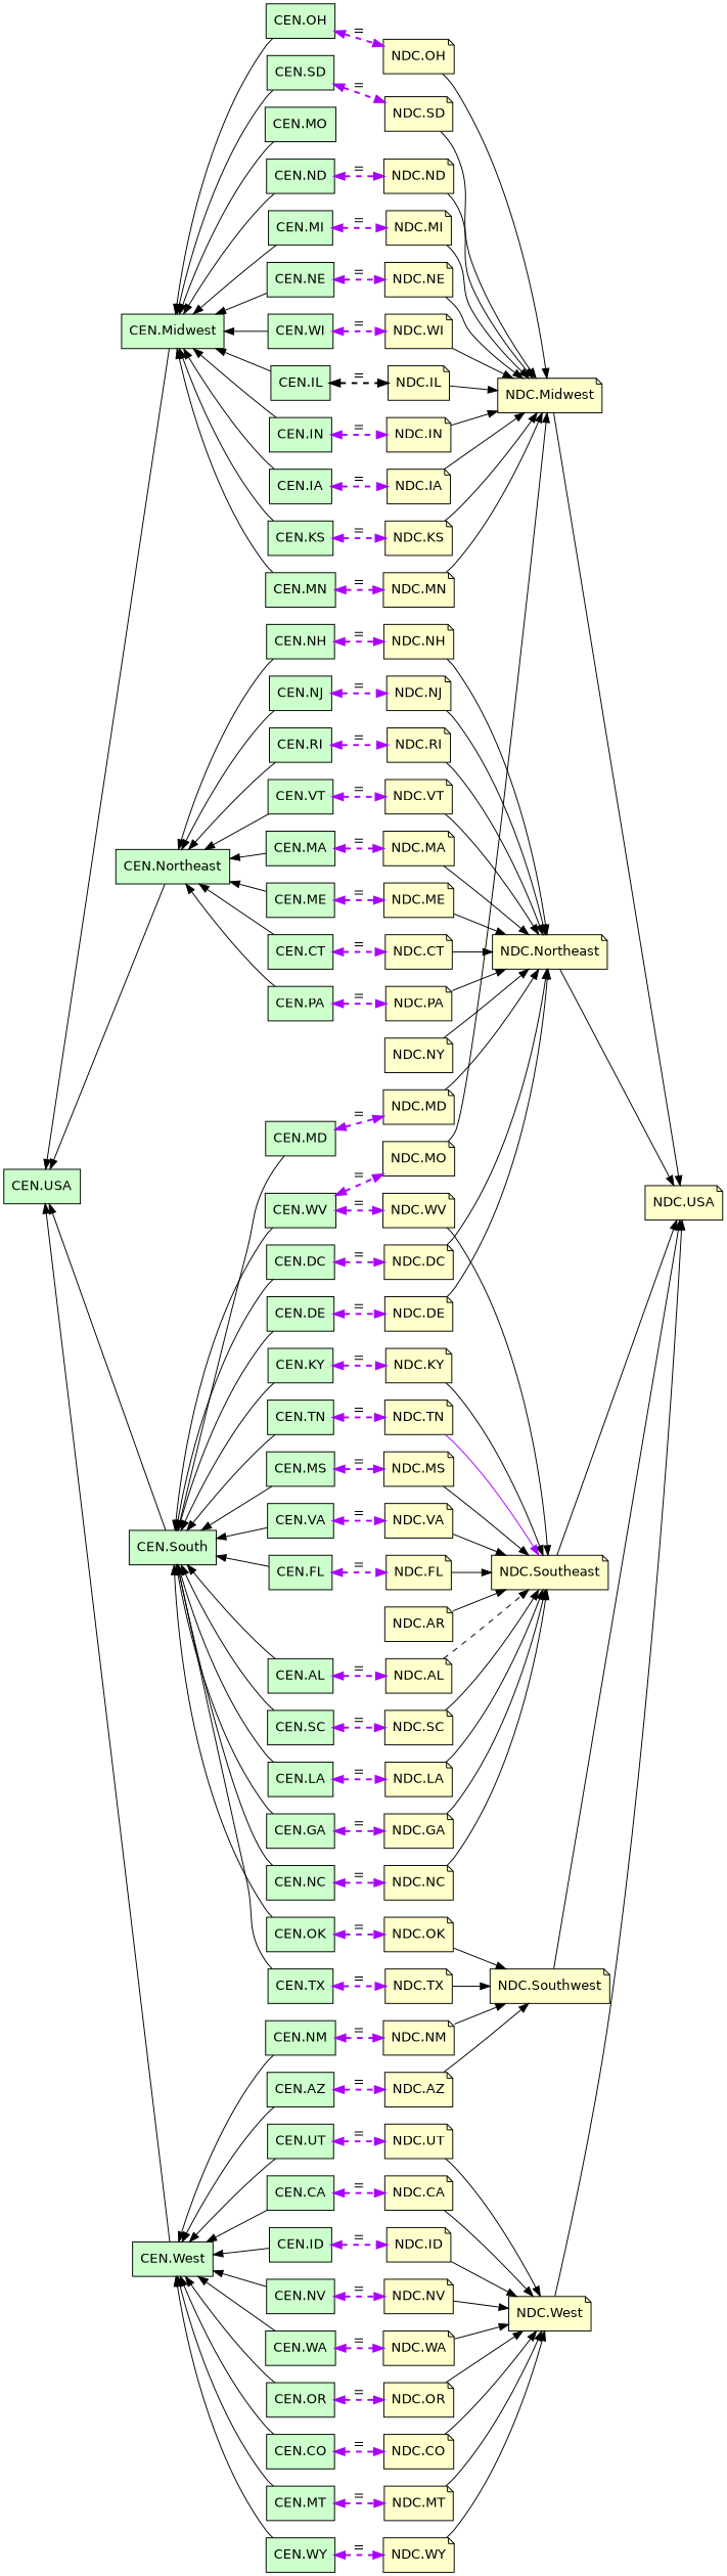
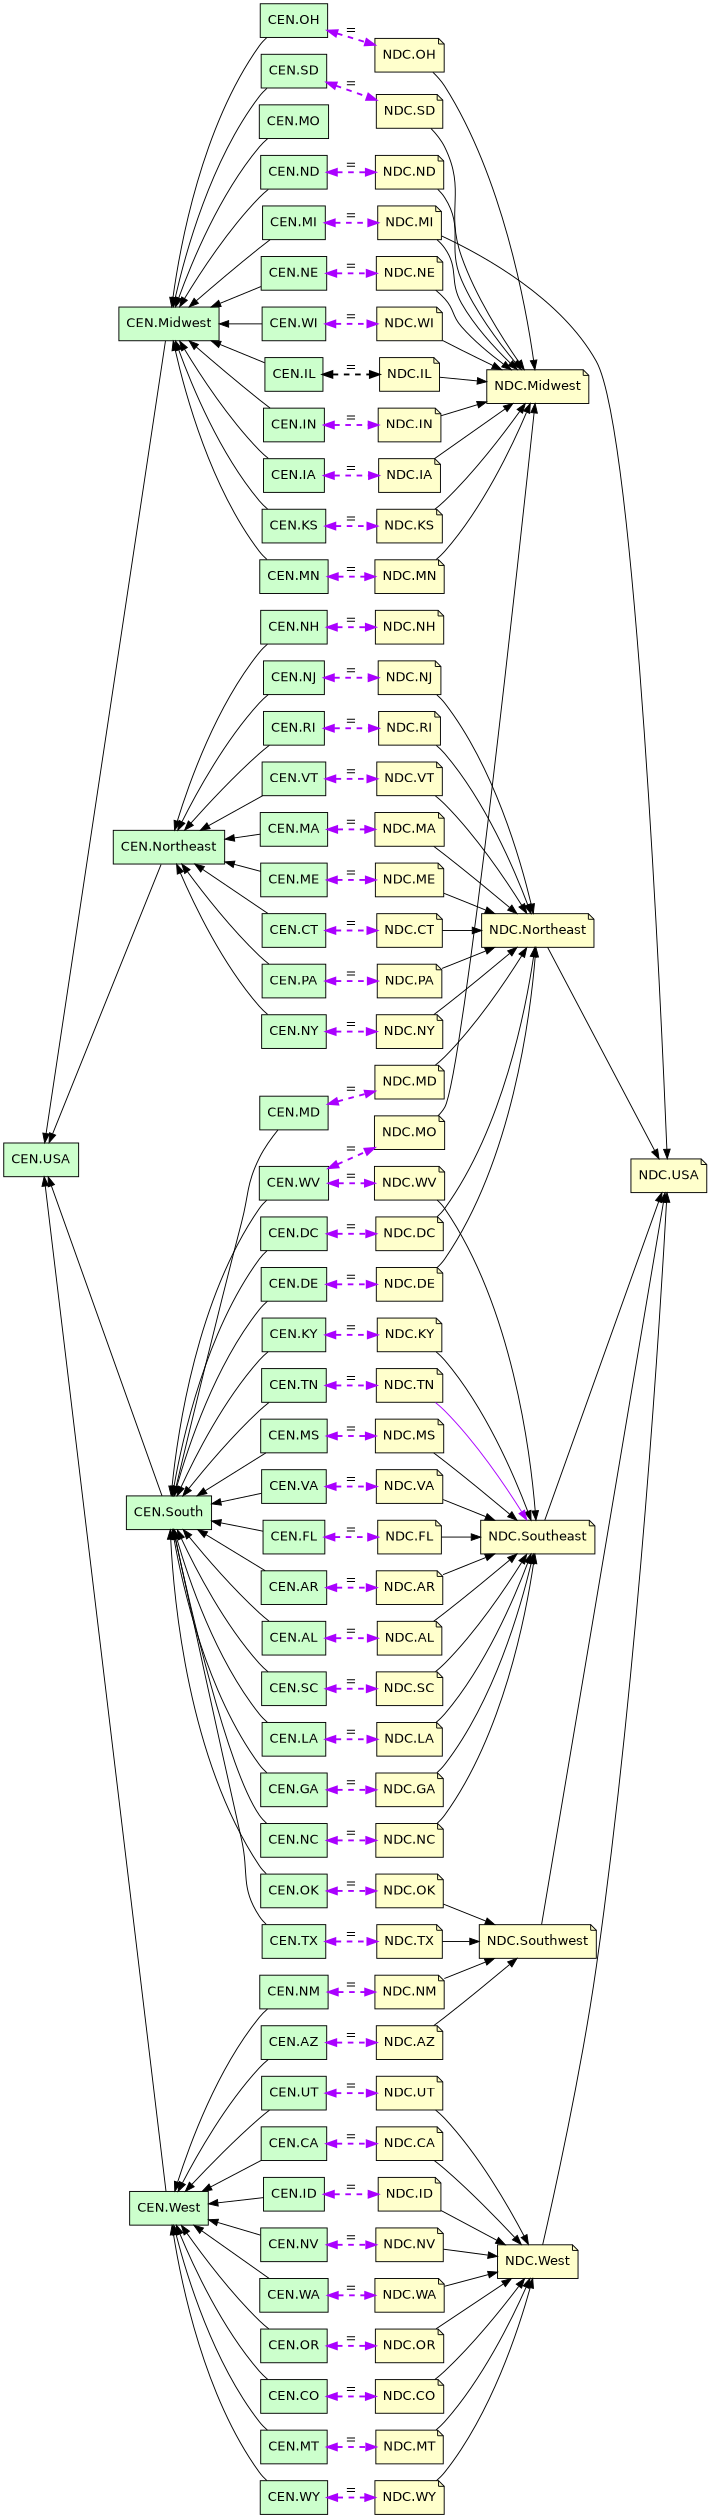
  digraph {
    rankdir=LR
    node [fillcolor="#FFFFCC" fontname=helvetica shape=note style=filled]
    edge [color="#000000" constraint=true dir=forward penwidth=1 style=solid]
    "CEN.IL" [fillcolor="#CCFFCC" shape=box]
    "NDC.IL"
    "NDC.Midwest"
    "CEN.IN" [fillcolor="#CCFFCC" shape=box]
    "NDC.IN"
    "CEN.RI" [fillcolor="#CCFFCC" shape=box]
    "NDC.RI"
    "NDC.Northeast"
    "CEN.IA" [fillcolor="#CCFFCC" shape=box]
    "NDC.IA"
    "CEN.WV" [fillcolor="#CCFFCC" shape=box]
    "NDC.WV"
    "NDC.MO"
    "NDC.Southeast"
    "CEN.KS" [fillcolor="#CCFFCC" shape=box]
    "NDC.KS"
    "CEN.KY" [fillcolor="#CCFFCC" shape=box]
    "NDC.KY"
    "CEN.TX" [fillcolor="#CCFFCC" shape=box]
    "NDC.TX"
    "NDC.Southwest"
    "CEN.Northeast" [fillcolor="#CCFFCC" shape=box]
    "CEN.VT" [fillcolor="#CCFFCC" shape=box]
    "CEN.MA" [fillcolor="#CCFFCC" shape=box]
    "CEN.ME" [fillcolor="#CCFFCC" shape=box]
    "CEN.CT" [fillcolor="#CCFFCC" shape=box]
    "CEN.PA" [fillcolor="#CCFFCC" shape=box]
+   "CEN.NY" [fillcolor="#CCFFCC" shape=box]
    "CEN.NH" [fillcolor="#CCFFCC" shape=box]
    "CEN.NJ" [fillcolor="#CCFFCC" shape=box]
    "NDC.VT"
    "NDC.MA"
    "NDC.ME"
    "NDC.CT"
    "NDC.PA"
    "NDC.NY"
    "NDC.NH"
    "NDC.NJ"
    "CEN.South" [fillcolor="#CCFFCC" shape=box]
    "CEN.TN" [fillcolor="#CCFFCC" shape=box]
    "CEN.MS" [fillcolor="#CCFFCC" shape=box]
    "CEN.MD" [fillcolor="#CCFFCC" shape=box]
    "CEN.DC" [fillcolor="#CCFFCC" shape=box]
    "CEN.DE" [fillcolor="#CCFFCC" shape=box]
    "CEN.VA" [fillcolor="#CCFFCC" shape=box]
    "CEN.FL" [fillcolor="#CCFFCC" shape=box]
+   "CEN.AR" [fillcolor="#CCFFCC" shape=box]
    "CEN.AL" [fillcolor="#CCFFCC" shape=box]
    "CEN.OK" [fillcolor="#CCFFCC" shape=box]
    "CEN.SC" [fillcolor="#CCFFCC" shape=box]
    "CEN.LA" [fillcolor="#CCFFCC" shape=box]
    "CEN.GA" [fillcolor="#CCFFCC" shape=box]
    "CEN.NC" [fillcolor="#CCFFCC" shape=box]
    "NDC.TN"
    "NDC.MS"
    "NDC.MD"
    "NDC.DC"
    "NDC.DE"
    "NDC.VA"
    "NDC.FL"
    "NDC.AR"
    "NDC.AL"
    "NDC.OK"
    "NDC.SC"
    "NDC.LA"
    "NDC.GA"
    "NDC.NC"
    "CEN.ID" [fillcolor="#CCFFCC" shape=box]
    "NDC.ID"
    "NDC.West"
    "CEN.WY" [fillcolor="#CCFFCC" shape=box]
    "NDC.WY"
    "CEN.MT" [fillcolor="#CCFFCC" shape=box]
    "NDC.MT"
    "CEN.USA" [fillcolor="#CCFFCC" shape=box]
    "CEN.Midwest" [fillcolor="#CCFFCC" shape=box]
    "CEN.West" [fillcolor="#CCFFCC" shape=box]
    "CEN.MI" [fillcolor="#CCFFCC" shape=box]
    "CEN.MN" [fillcolor="#CCFFCC" shape=box]
    "CEN.OH" [fillcolor="#CCFFCC" shape=box]
    "CEN.SD" [fillcolor="#CCFFCC" shape=box]
    "CEN.MO" [fillcolor="#CCFFCC" shape=box]
    "CEN.ND" [fillcolor="#CCFFCC" shape=box]
    "CEN.NE" [fillcolor="#CCFFCC" shape=box]
    "CEN.WI" [fillcolor="#CCFFCC" shape=box]
    "CEN.OR" [fillcolor="#CCFFCC" shape=box]
    "CEN.AZ" [fillcolor="#CCFFCC" shape=box]
    "CEN.CO" [fillcolor="#CCFFCC" shape=box]
    "CEN.CA" [fillcolor="#CCFFCC" shape=box]
    "CEN.UT" [fillcolor="#CCFFCC" shape=box]
    "CEN.NV" [fillcolor="#CCFFCC" shape=box]
    "CEN.NM" [fillcolor="#CCFFCC" shape=box]
    "CEN.WA" [fillcolor="#CCFFCC" shape=box]
    "NDC.MI"
    "NDC.MN"
    "NDC.OR"
    "NDC.OH"
    "NDC.AZ"
    "NDC.CO"
    "NDC.CA"
    "NDC.SD"
    "NDC.ND"
    "NDC.NE"
    "NDC.WI"
    "NDC.UT"
    "NDC.NV"
    "NDC.NM"
    "NDC.WA"
    "NDC.USA"
    "CEN.IL" -> "NDC.IL" [dir=both label="=" penwidth=2 style=dashed]
    "NDC.IL" -> "NDC.Midwest"
-   "NDC.Midwest" -> "NDC.USA"
+   "NDC.MI" -> "NDC.USA"
    "CEN.IN" -> "NDC.IN" [color="#AA00FF" dir=both label="=" penwidth=2 style=dashed]
    "NDC.IN" -> "NDC.Midwest"
    "CEN.RI" -> "NDC.RI" [color="#AA00FF" dir=both label="=" penwidth=2 style=dashed]
    "NDC.RI" -> "NDC.Northeast"
    "NDC.Northeast" -> "NDC.USA"
    "CEN.IA" -> "NDC.IA" [color="#AA00FF" dir=both label="=" penwidth=2 style=dashed]
    "NDC.IA" -> "NDC.Midwest"
    "CEN.WV" -> "NDC.WV" [color="#AA00FF" dir=both label="=" penwidth=2 style=dashed]
    "CEN.WV" -> "NDC.MO" [color="#AA00FF" dir=both label="=" penwidth=2 style=dashed]
    "NDC.WV" -> "NDC.Southeast"
    "NDC.MO" -> "NDC.Midwest"
    "NDC.Southeast" -> "NDC.USA"
    "CEN.KS" -> "NDC.KS" [color="#AA00FF" dir=both label="=" penwidth=2 style=dashed]
    "NDC.KS" -> "NDC.Midwest"
    "CEN.KY" -> "NDC.KY" [color="#AA00FF" dir=both label="=" penwidth=2 style=dashed]
    "NDC.KY" -> "NDC.Southeast"
    "CEN.TX" -> "NDC.TX" [color="#AA00FF" dir=both label="=" penwidth=2 style=dashed]
    "NDC.TX" -> "NDC.Southwest"
    "NDC.Southwest" -> "NDC.USA"
    "CEN.Northeast" -> "CEN.RI" [dir=back]
    "CEN.Northeast" -> "CEN.VT" [dir=back]
    "CEN.Northeast" -> "CEN.MA" [dir=back]
    "CEN.Northeast" -> "CEN.ME" [dir=back]
    "CEN.Northeast" -> "CEN.CT" [dir=back]
    "CEN.Northeast" -> "CEN.PA" [dir=back]
+   "CEN.Northeast" -> "CEN.NY" [dir=back]
    "CEN.Northeast" -> "CEN.NH" [dir=back]
    "CEN.Northeast" -> "CEN.NJ" [dir=back]
    "CEN.VT" -> "NDC.VT" [color="#AA00FF" dir=both label="=" penwidth=2 style=dashed]
    "CEN.MA" -> "NDC.MA" [color="#AA00FF" dir=both label="=" penwidth=2 style=dashed]
    "CEN.ME" -> "NDC.ME" [color="#AA00FF" dir=both label="=" penwidth=2 style=dashed]
    "CEN.CT" -> "NDC.CT" [color="#AA00FF" dir=both label="=" penwidth=2 style=dashed]
    "CEN.PA" -> "NDC.PA" [color="#AA00FF" dir=both label="=" penwidth=2 style=dashed]
+   "CEN.NY" -> "NDC.NY" [color="#AA00FF" dir=both label="=" penwidth=2 style=dashed]
    "CEN.NH" -> "NDC.NH" [color="#AA00FF" dir=both label="=" penwidth=2 style=dashed]
    "CEN.NJ" -> "NDC.NJ" [color="#AA00FF" dir=both label="=" penwidth=2 style=dashed]
    "NDC.VT" -> "NDC.Northeast"
    "NDC.MA" -> "NDC.Northeast"
    "NDC.ME" -> "NDC.Northeast"
    "NDC.CT" -> "NDC.Northeast"
    "NDC.PA" -> "NDC.Northeast"
    "NDC.NY" -> "NDC.Northeast"
-   "NDC.NH" -> "NDC.Northeast"
    "NDC.NJ" -> "NDC.Northeast"
    "CEN.South" -> "CEN.WV" [dir=back]
    "CEN.South" -> "CEN.KY" [dir=back]
    "CEN.South" -> "CEN.TX" [dir=back]
    "CEN.South" -> "CEN.TN" [dir=back]
    "CEN.South" -> "CEN.MS" [dir=back]
    "CEN.South" -> "CEN.MD" [dir=back]
    "CEN.South" -> "CEN.DC" [dir=back]
    "CEN.South" -> "CEN.DE" [dir=back]
    "CEN.South" -> "CEN.VA" [dir=back]
    "CEN.South" -> "CEN.FL" [dir=back]
+   "CEN.South" -> "CEN.AR" [dir=back]
    "CEN.South" -> "CEN.AL" [dir=back]
    "CEN.South" -> "CEN.OK" [dir=back]
    "CEN.South" -> "CEN.SC" [dir=back]
    "CEN.South" -> "CEN.LA" [dir=back]
    "CEN.South" -> "CEN.GA" [dir=back]
    "CEN.South" -> "CEN.NC" [dir=back]
    "CEN.TN" -> "NDC.TN" [color="#AA00FF" dir=both label="=" penwidth=2 style=dashed]
    "CEN.MS" -> "NDC.MS" [color="#AA00FF" dir=both label="=" penwidth=2 style=dashed]
    "CEN.MD" -> "NDC.MD" [color="#AA00FF" dir=both label="=" penwidth=2 style=dashed]
    "CEN.DC" -> "NDC.DC" [color="#AA00FF" dir=both label="=" penwidth=2 style=dashed]
    "CEN.DE" -> "NDC.DE" [color="#AA00FF" dir=both label="=" penwidth=2 style=dashed]
    "CEN.VA" -> "NDC.VA" [color="#AA00FF" dir=both label="=" penwidth=2 style=dashed]
    "CEN.FL" -> "NDC.FL" [color="#AA00FF" dir=both label="=" penwidth=2 style=dashed]
+   "CEN.AR" -> "NDC.AR" [color="#AA00FF" dir=both label="=" penwidth=2 style=dashed]
    "CEN.AL" -> "NDC.AL" [color="#AA00FF" dir=both label="=" penwidth=2 style=dashed]
    "CEN.OK" -> "NDC.OK" [color="#AA00FF" dir=both label="=" penwidth=2 style=dashed]
    "CEN.SC" -> "NDC.SC" [color="#AA00FF" dir=both label="=" penwidth=2 style=dashed]
    "CEN.LA" -> "NDC.LA" [color="#AA00FF" dir=both label="=" penwidth=2 style=dashed]
    "CEN.GA" -> "NDC.GA" [color="#AA00FF" dir=both label="=" penwidth=2 style=dashed]
    "CEN.NC" -> "NDC.NC" [color="#AA00FF" dir=both label="=" penwidth=2 style=dashed]
    "NDC.TN" -> "NDC.Southeast" [color="#AA00FF"]
    "NDC.MS" -> "NDC.Southeast"
    "NDC.MD" -> "NDC.Northeast"
    "NDC.DC" -> "NDC.Northeast"
    "NDC.DE" -> "NDC.Northeast"
    "NDC.VA" -> "NDC.Southeast"
    "NDC.FL" -> "NDC.Southeast"
    "NDC.AR" -> "NDC.Southeast"
-   "NDC.AL" -> "NDC.Southeast" [style=dashed]
+   "NDC.AL" -> "NDC.Southeast"
    "NDC.OK" -> "NDC.Southwest"
    "NDC.SC" -> "NDC.Southeast"
    "NDC.LA" -> "NDC.Southeast"
    "NDC.GA" -> "NDC.Southeast"
    "NDC.NC" -> "NDC.Southeast"
    "CEN.ID" -> "NDC.ID" [color="#AA00FF" dir=both label="=" penwidth=2 style=dashed]
    "NDC.ID" -> "NDC.West"
    "NDC.West" -> "NDC.USA"
    "CEN.WY" -> "NDC.WY" [color="#AA00FF" dir=both label="=" penwidth=2 style=dashed]
    "NDC.WY" -> "NDC.West"
    "CEN.MT" -> "NDC.MT" [color="#AA00FF" dir=both label="=" penwidth=2 style=dashed]
    "NDC.MT" -> "NDC.West"
    "CEN.USA" -> "CEN.Northeast" [dir=back]
    "CEN.USA" -> "CEN.South" [dir=back]
    "CEN.USA" -> "CEN.Midwest" [dir=back]
    "CEN.USA" -> "CEN.West" [dir=back]
    "CEN.Midwest" -> "CEN.IL" [dir=back]
    "CEN.Midwest" -> "CEN.IN" [dir=back]
    "CEN.Midwest" -> "CEN.IA" [dir=back]
    "CEN.Midwest" -> "CEN.KS" [dir=back]
    "CEN.Midwest" -> "CEN.MI" [dir=back]
    "CEN.Midwest" -> "CEN.MN" [dir=back]
    "CEN.Midwest" -> "CEN.OH" [dir=back]
    "CEN.Midwest" -> "CEN.SD" [dir=back]
    "CEN.Midwest" -> "CEN.MO" [dir=back]
    "CEN.Midwest" -> "CEN.ND" [dir=back]
    "CEN.Midwest" -> "CEN.NE" [dir=back]
    "CEN.Midwest" -> "CEN.WI" [dir=back]
    "CEN.West" -> "CEN.ID" [dir=back]
    "CEN.West" -> "CEN.WY" [dir=back]
    "CEN.West" -> "CEN.MT" [dir=back]
    "CEN.West" -> "CEN.OR" [dir=back]
    "CEN.West" -> "CEN.AZ" [dir=back]
    "CEN.West" -> "CEN.CO" [dir=back]
    "CEN.West" -> "CEN.CA" [dir=back]
    "CEN.West" -> "CEN.UT" [dir=back]
    "CEN.West" -> "CEN.NV" [dir=back]
    "CEN.West" -> "CEN.NM" [dir=back]
    "CEN.West" -> "CEN.WA" [dir=back]
    "CEN.MI" -> "NDC.MI" [color="#AA00FF" dir=both label="=" penwidth=2 style=dashed]
    "CEN.MN" -> "NDC.MN" [color="#AA00FF" dir=both label="=" penwidth=2 style=dashed]
    "CEN.OH" -> "NDC.OH" [color="#AA00FF" dir=both label="=" penwidth=2 style=dashed]
    "CEN.SD" -> "NDC.SD" [color="#AA00FF" dir=both label="=" penwidth=2 style=dashed]
    "CEN.ND" -> "NDC.ND" [color="#AA00FF" dir=both label="=" penwidth=2 style=dashed]
    "CEN.NE" -> "NDC.NE" [color="#AA00FF" dir=both label="=" penwidth=2 style=dashed]
    "CEN.WI" -> "NDC.WI" [color="#AA00FF" dir=both label="=" penwidth=2 style=dashed]
    "CEN.OR" -> "NDC.OR" [color="#AA00FF" dir=both label="=" penwidth=2 style=dashed]
    "CEN.AZ" -> "NDC.AZ" [color="#AA00FF" dir=both label="=" penwidth=2 style=dashed]
    "CEN.CO" -> "NDC.CO" [color="#AA00FF" dir=both label="=" penwidth=2 style=dashed]
    "CEN.CA" -> "NDC.CA" [color="#AA00FF" dir=both label="=" penwidth=2 style=dashed]
    "CEN.UT" -> "NDC.UT" [color="#AA00FF" dir=both label="=" penwidth=2 style=dashed]
    "CEN.NV" -> "NDC.NV" [color="#AA00FF" dir=both label="=" penwidth=2 style=dashed]
    "CEN.NM" -> "NDC.NM" [color="#AA00FF" dir=both label="=" penwidth=2 style=dashed]
    "CEN.WA" -> "NDC.WA" [color="#AA00FF" dir=both label="=" penwidth=2 style=dashed]
    "NDC.MI" -> "NDC.Midwest"
    "NDC.MN" -> "NDC.Midwest"
    "NDC.OR" -> "NDC.West"
    "NDC.OH" -> "NDC.Midwest"
    "NDC.AZ" -> "NDC.Southwest"
    "NDC.CO" -> "NDC.West"
    "NDC.CA" -> "NDC.West"
    "NDC.SD" -> "NDC.Midwest"
    "NDC.ND" -> "NDC.Midwest"
    "NDC.NE" -> "NDC.Midwest"
    "NDC.WI" -> "NDC.Midwest"
    "NDC.UT" -> "NDC.West"
    "NDC.NV" -> "NDC.West"
    "NDC.NM" -> "NDC.Southwest"
    "NDC.WA" -> "NDC.West"
  }
